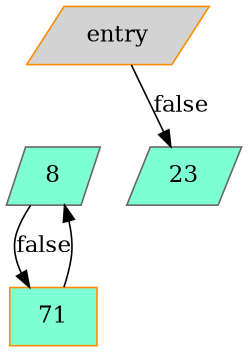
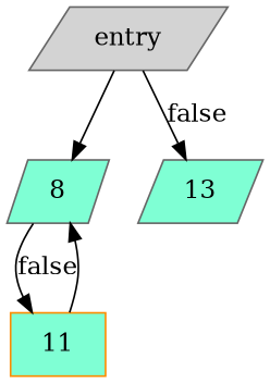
  strict digraph {
    node [color=darkorange fillcolor=aquamarine shape=parallelogram style=filled]
-   n1 [fillcolor=lightgrey label=entry]
+   n1 [color=gray40 fillcolor=lightgrey label=entry]
    8 [color=gray40]
-   23 [color=gray40]
-   11 [shape=box label=71]
+   23 [color=gray40 label=13]
+   11 [shape=box]
+   n1 -> 8
    n1 -> 23 [label=false]
    8 -> 11 [label=false]
    11 -> 8
  }
